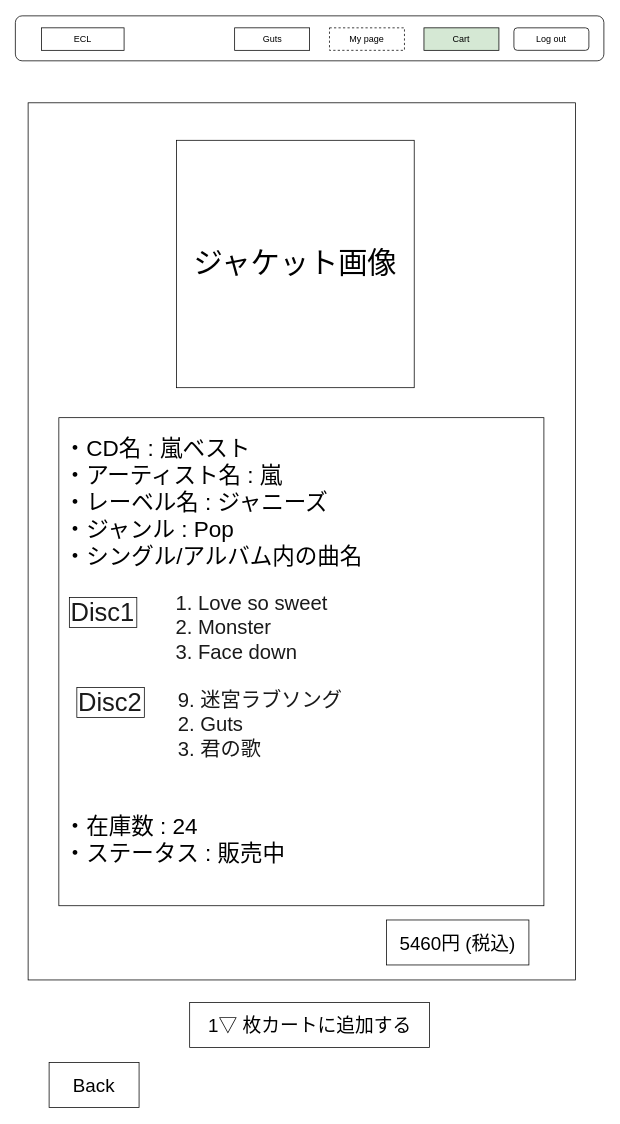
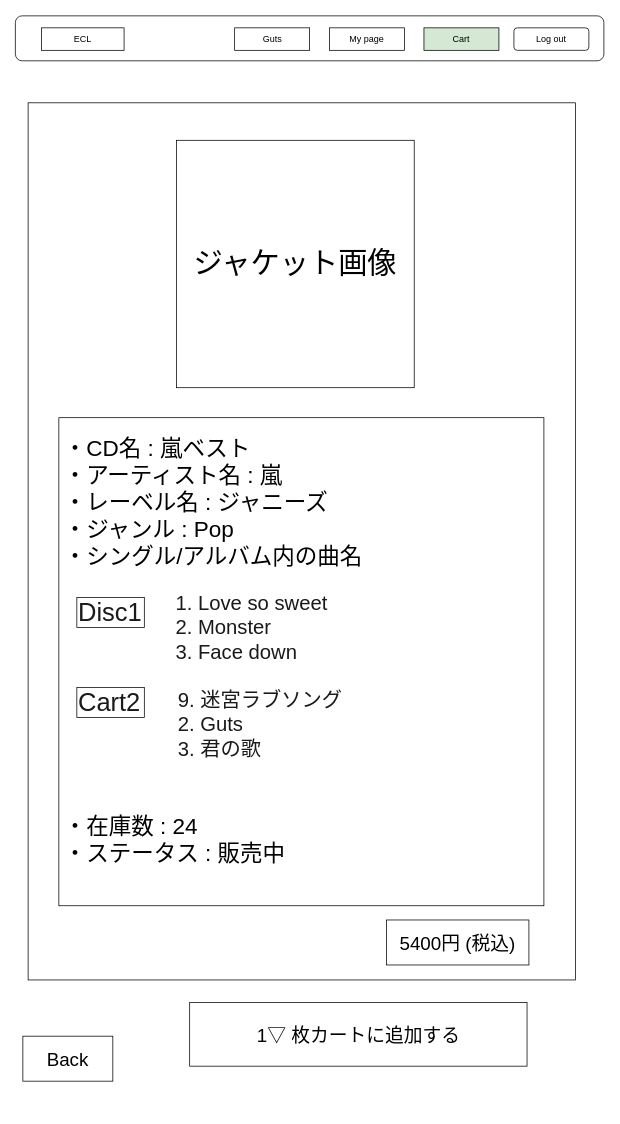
  <mxCell id="0" />
  <mxCell id="1" parent="0" />
  <mxCell id="2" value="" style="rounded=0;whiteSpace=wrap;html=1;" parent="1" vertex="1"><mxGeometry x="37" y="136" width="730" height="1170" as="geometry" /></mxCell>
  <mxCell id="3" value="&lt;font style=&quot;font-size: 39px&quot;&gt;ジャケット画像&lt;/font&gt;" style="rounded=0;whiteSpace=wrap;html=1;" parent="1" vertex="1"><mxGeometry x="235" y="186" width="317" height="330" as="geometry" /></mxCell>
- <mxCell id="4" value="&lt;span style=&quot;font-size: 25px&quot;&gt;1▽ 枚カートに追加する&lt;/span&gt;" style="rounded=0;whiteSpace=wrap;html=1;" parent="1" vertex="1"><mxGeometry x="252.5" y="1336" width="320" height="60" as="geometry" /></mxCell>
+ <mxCell id="4" value="&lt;span style=&quot;font-size: 25px&quot;&gt;1▽ 枚カートに追加する&lt;/span&gt;" style="rounded=0;whiteSpace=wrap;html=1;" parent="1" vertex="1"><mxGeometry x="252.5" y="1336" width="450" height="85" as="geometry" /></mxCell>
  <mxCell id="5" value="" style="rounded=1;whiteSpace=wrap;html=1;" parent="1" vertex="1"><mxGeometry x="20" y="20" width="785" height="60" as="geometry" /></mxCell>
  <mxCell id="6" value="ECL" style="rounded=0;whiteSpace=wrap;html=1;" parent="1" vertex="1"><mxGeometry x="55" y="36" width="110" height="30" as="geometry" /></mxCell>
  <mxCell id="7" value="Guts" style="rounded=0;whiteSpace=wrap;html=1;" parent="1" vertex="1"><mxGeometry x="312.5" y="36" width="100" height="30" as="geometry" /></mxCell>
  <mxCell id="8" value="Cart" style="rounded=0;whiteSpace=wrap;html=1;fillColor=#d5e8d4;" parent="1" vertex="1"><mxGeometry x="565" y="36" width="100" height="30" as="geometry" /></mxCell>
  <mxCell id="9" value="Log out" style="whiteSpace=wrap;html=1;rounded=1;" parent="1" vertex="1"><mxGeometry x="685" y="36" width="100" height="30" as="geometry" /></mxCell>
- <mxCell id="10" value="My page" style="rounded=0;whiteSpace=wrap;html=1;dashed=1;" parent="1" vertex="1"><mxGeometry x="439" y="36" width="100" height="30" as="geometry" /></mxCell>
- <mxCell id="11" value="&lt;font style=&quot;font-size: 25px&quot;&gt;Back&lt;/font&gt;" style="rounded=0;whiteSpace=wrap;html=1;" parent="1" vertex="1"><mxGeometry x="65" y="1416" width="120" height="60" as="geometry" /></mxCell>
+ <mxCell id="10" value="My page" style="rounded=0;whiteSpace=wrap;html=1;" parent="1" vertex="1"><mxGeometry x="439" y="36" width="100" height="30" as="geometry" /></mxCell>
+ <mxCell id="11" value="&lt;font style=&quot;font-size: 25px&quot;&gt;Back&lt;/font&gt;" style="rounded=0;whiteSpace=wrap;html=1;" parent="1" vertex="1"><mxGeometry x="30" y="1381" width="120" height="60" as="geometry" /></mxCell>
  <mxCell id="12" value="&lt;p style=&quot;line-height: 160%&quot;&gt;&lt;/p&gt;&lt;div style=&quot;text-align: left ; font-size: 30px&quot;&gt;&lt;span&gt;&lt;font style=&quot;font-size: 30px&quot;&gt;・CD名 : 嵐ベスト&amp;nbsp;&lt;/font&gt;&lt;/span&gt;&lt;/div&gt;&lt;div style=&quot;text-align: left ; font-size: 30px&quot;&gt;&lt;span&gt;&lt;font style=&quot;font-size: 30px&quot;&gt;・アーティスト名 : 嵐&lt;/font&gt;&lt;/span&gt;&lt;/div&gt;&lt;div style=&quot;text-align: left ; font-size: 30px&quot;&gt;&lt;span&gt;&lt;font style=&quot;font-size: 30px&quot;&gt;・レーベル名 : ジャニーズ&lt;/font&gt;&lt;/span&gt;&lt;/div&gt;&lt;div style=&quot;text-align: left ; font-size: 30px&quot;&gt;&lt;span&gt;&lt;font style=&quot;font-size: 30px&quot;&gt;・ジャンル : Pop&lt;/font&gt;&lt;/span&gt;&lt;/div&gt;&lt;div style=&quot;text-align: left ; font-size: 30px&quot;&gt;&lt;span&gt;&lt;font style=&quot;font-size: 30px&quot;&gt;・シングル/アルバム内の曲名&lt;/font&gt;&lt;/span&gt;&lt;/div&gt;&lt;div style=&quot;text-align: left ; font-size: 30px&quot;&gt;&lt;span&gt;&lt;font style=&quot;font-size: 30px&quot;&gt;　&lt;/font&gt;&lt;/span&gt;&lt;/div&gt;&lt;div style=&quot;text-align: left ; font-size: 30px&quot;&gt;&lt;br&gt;&lt;/div&gt;&lt;div style=&quot;text-align: left ; font-size: 30px&quot;&gt;&lt;span&gt;&lt;font style=&quot;font-size: 30px&quot;&gt;&lt;br&gt;&lt;/font&gt;&lt;/span&gt;&lt;/div&gt;&lt;div style=&quot;text-align: left ; font-size: 30px&quot;&gt;&lt;span&gt;&lt;font style=&quot;font-size: 30px&quot;&gt;&lt;br&gt;&lt;/font&gt;&lt;/span&gt;&lt;/div&gt;&lt;div style=&quot;text-align: left ; font-size: 30px&quot;&gt;&lt;span&gt;&lt;font style=&quot;font-size: 30px&quot;&gt;&lt;br&gt;&lt;/font&gt;&lt;/span&gt;&lt;/div&gt;&lt;div style=&quot;text-align: left ; font-size: 30px&quot;&gt;&lt;span&gt;&lt;font style=&quot;font-size: 30px&quot;&gt;&amp;nbsp; &amp;nbsp;&amp;nbsp;&lt;/font&gt;&lt;/span&gt;&lt;/div&gt;&lt;div style=&quot;text-align: left ; font-size: 30px&quot;&gt;&lt;span&gt;&lt;font style=&quot;font-size: 30px&quot;&gt;&lt;br&gt;&lt;/font&gt;&lt;/span&gt;&lt;/div&gt;&lt;div style=&quot;text-align: left ; font-size: 30px&quot;&gt;&lt;span&gt;&lt;font style=&quot;font-size: 30px&quot;&gt;&lt;br&gt;&lt;/font&gt;&lt;/span&gt;&lt;/div&gt;&lt;div style=&quot;text-align: left ; font-size: 30px&quot;&gt;&lt;br&gt;&lt;/div&gt;&lt;div style=&quot;text-align: left ; font-size: 30px&quot;&gt;&lt;span&gt;&lt;font style=&quot;font-size: 30px&quot;&gt;・在庫数 : 24&lt;/font&gt;&lt;/span&gt;&lt;/div&gt;&lt;div style=&quot;text-align: left ; font-size: 30px&quot;&gt;&lt;span&gt;&lt;font style=&quot;font-size: 30px&quot;&gt;・ステータス : 販売中&lt;/font&gt;&lt;/span&gt;&lt;/div&gt;&lt;p&gt;&lt;/p&gt;" style="rounded=0;whiteSpace=wrap;html=1;align=left;verticalAlign=top;spacing=7;" parent="1" vertex="1"><mxGeometry x="78" y="556" width="647" height="651" as="geometry" /></mxCell>
- <mxCell id="13" value="&lt;span style=&quot;font-size: 25px&quot;&gt;5460円 (税込)&lt;/span&gt;" style="rounded=0;whiteSpace=wrap;html=1;" parent="1" vertex="1"><mxGeometry x="515" y="1226" width="190" height="60" as="geometry" /></mxCell>
- <mxCell id="14" value="Disc1" style="rounded=0;whiteSpace=wrap;html=1;fillColor=none;fontSize=34;fontColor=#1A1A1A;align=left;" parent="1" vertex="1"><mxGeometry x="92" y="796" width="90" height="40" as="geometry" /></mxCell>
+ <mxCell id="13" value="&lt;span style=&quot;font-size: 25px&quot;&gt;5400円 (税込)&lt;/span&gt;" style="rounded=0;whiteSpace=wrap;html=1;" parent="1" vertex="1"><mxGeometry x="515" y="1226" width="190" height="60" as="geometry" /></mxCell>
+ <mxCell id="14" value="Disc1" style="rounded=0;whiteSpace=wrap;html=1;fillColor=none;fontSize=34;fontColor=#1A1A1A;align=left;" parent="1" vertex="1"><mxGeometry x="102" y="796" width="90" height="40" as="geometry" /></mxCell>
  <mxCell id="15" value="1. Love so sweet&lt;br style=&quot;font-size: 27px;&quot;&gt;2. Monster&lt;br style=&quot;font-size: 27px;&quot;&gt;3. Face down&lt;br style=&quot;font-size: 27px;&quot;&gt;" style="rounded=1;whiteSpace=wrap;html=1;fillColor=none;fontSize=27;fontColor=#1A1A1A;align=left;strokeColor=none;" parent="1" vertex="1"><mxGeometry x="232" y="806" width="393" height="60" as="geometry" /></mxCell>
- <mxCell id="16" value="Disc2" style="rounded=0;whiteSpace=wrap;html=1;fillColor=none;fontSize=34;fontColor=#1A1A1A;align=left;" parent="1" vertex="1"><mxGeometry x="102" y="916" width="90" height="40" as="geometry" /></mxCell>
+ <mxCell id="16" value="Cart2" style="rounded=0;whiteSpace=wrap;html=1;fillColor=none;fontSize=34;fontColor=#1A1A1A;align=left;" parent="1" vertex="1"><mxGeometry x="102" y="916" width="90" height="40" as="geometry" /></mxCell>
  <mxCell id="17" value="9. 迷宮ラブソング&lt;br style=&quot;font-size: 27px&quot;&gt;2. Guts&lt;br style=&quot;font-size: 27px&quot;&gt;3. 君の歌&lt;br style=&quot;font-size: 27px&quot;&gt;" style="rounded=1;whiteSpace=wrap;html=1;fillColor=none;fontSize=27;fontColor=#1A1A1A;align=left;strokeColor=none;" parent="1" vertex="1"><mxGeometry x="235" y="936" width="393" height="60" as="geometry" /></mxCell>
